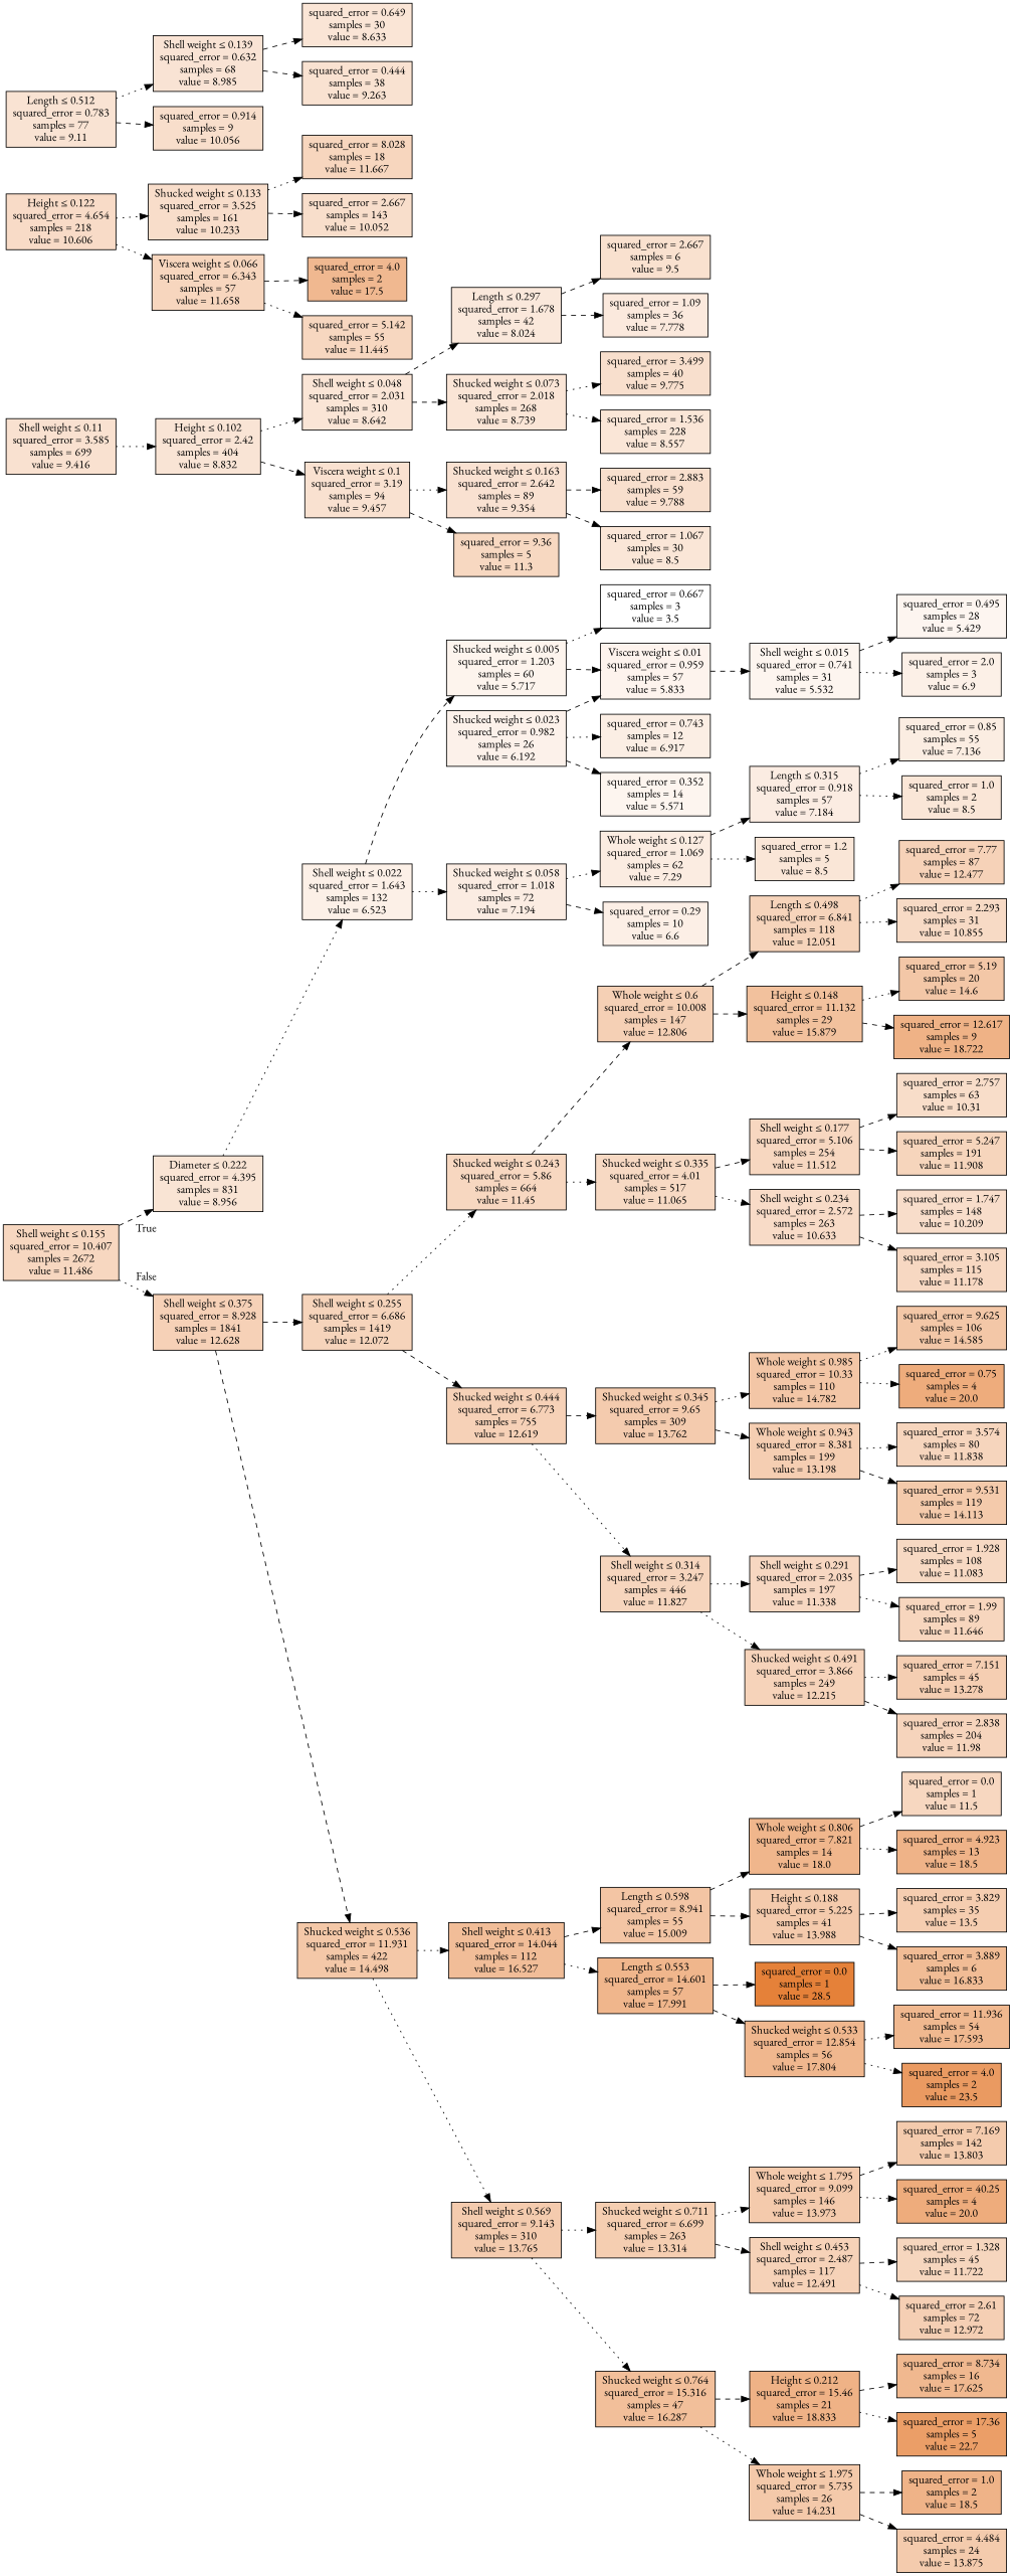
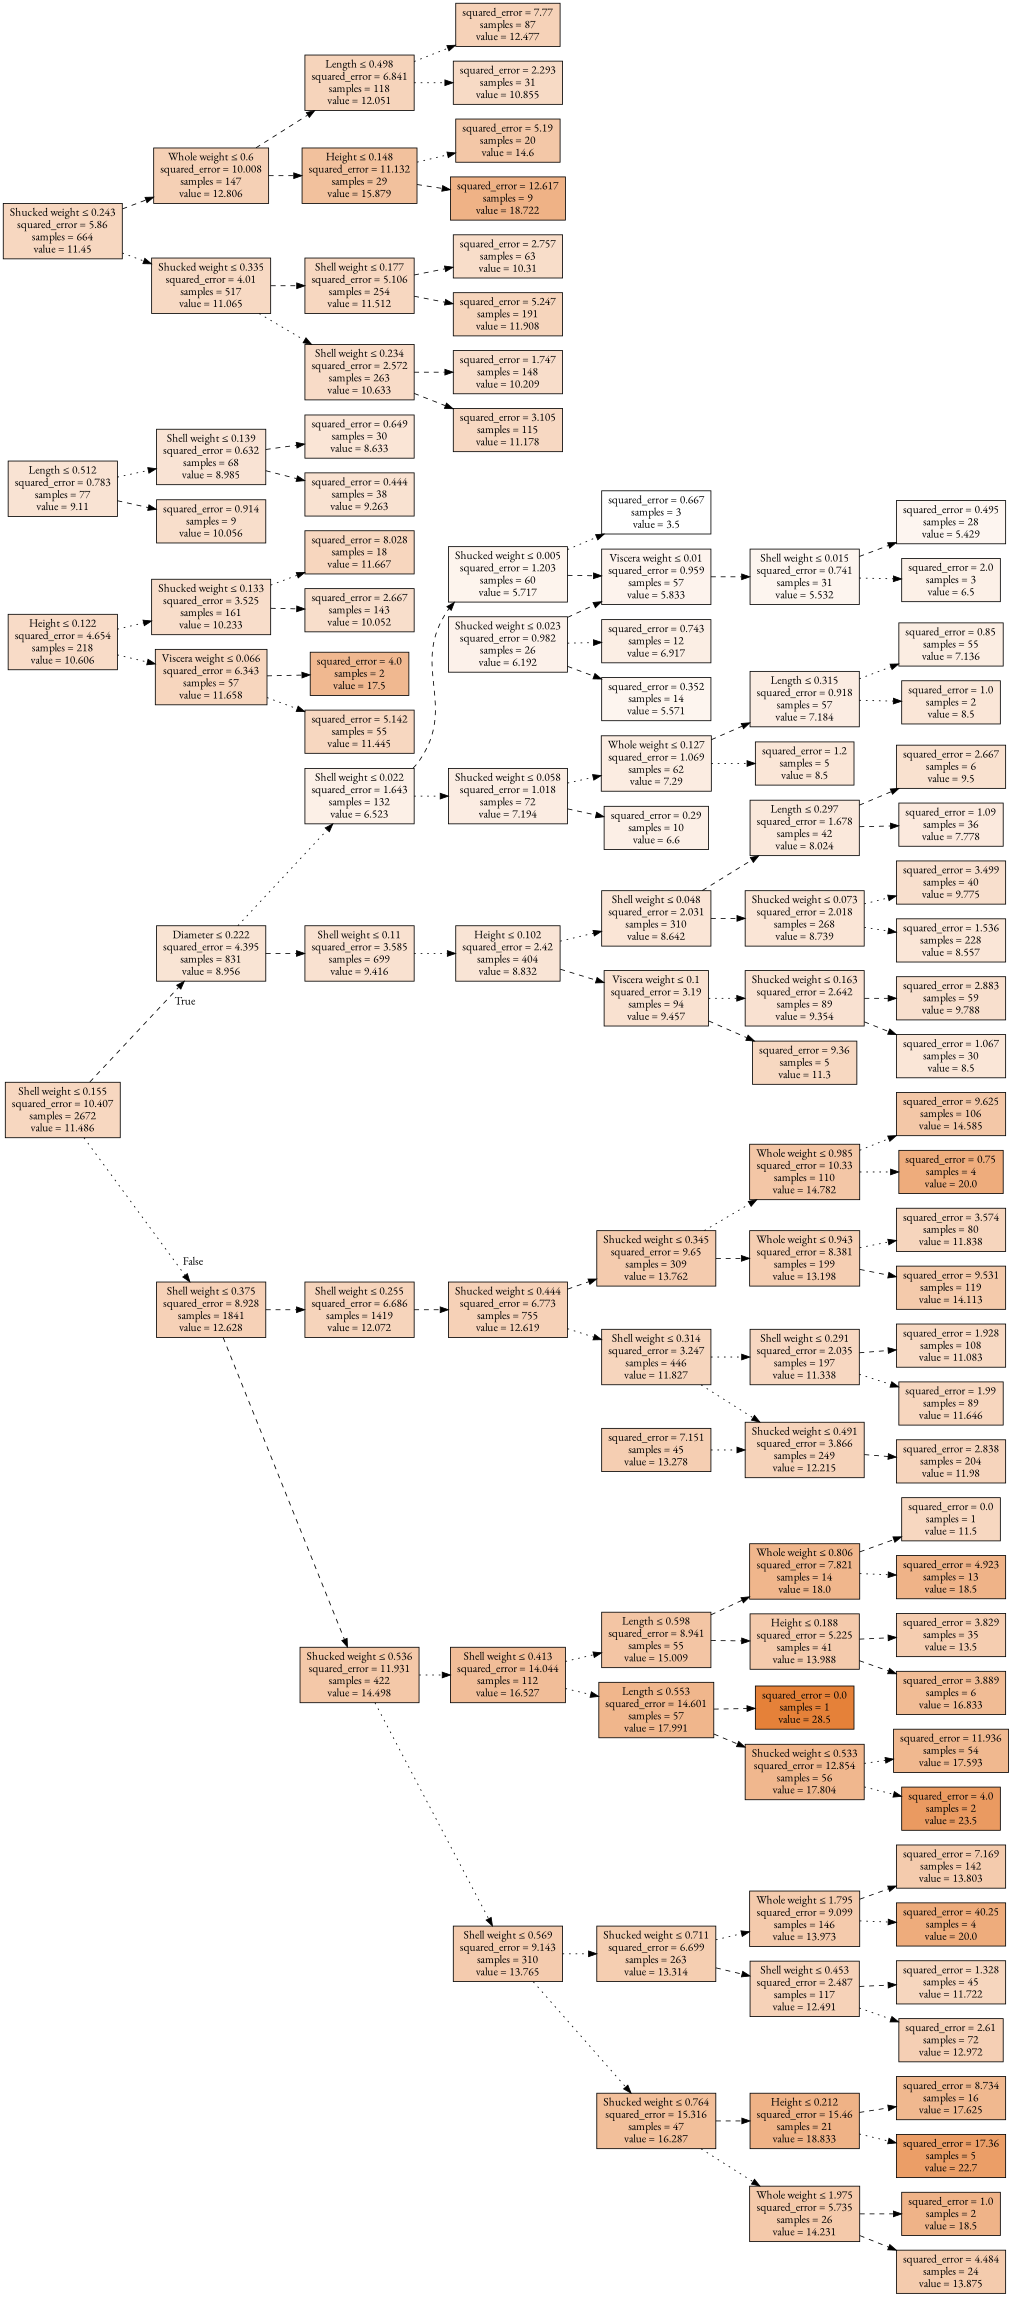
  digraph {
    fontname="EB Garamond"
    rankdir=LR
    node [color=black fillcolor="#f7d7c0" fontname="EB Garamond" shape=box style=filled]
    edge [fontname="EB Garamond" style=dashed]
    n1 [label=<Shell weight &le; 0.155<br/>squared_error = 10.407<br/>samples = 2672<br/>value = 11.486>]
    n2 [fillcolor="#f9e4d4" label=<Diameter &le; 0.222<br/>squared_error = 4.395<br/>samples = 831<br/>value = 8.956>]
    n3 [fillcolor="#f6d1b7" label=<Shell weight &le; 0.375<br/>squared_error = 8.928<br/>samples = 1841<br/>value = 12.628>]
    n4 [fillcolor="#fcf0e7" label=<Shell weight &le; 0.022<br/>squared_error = 1.643<br/>samples = 132<br/>value = 6.523>]
    n5 [fillcolor="#f9e1d0" label=<Shell weight &le; 0.11<br/>squared_error = 3.585<br/>samples = 699<br/>value = 9.416>]
    n6 [fillcolor="#f6d4bb" label=<Shell weight &le; 0.255<br/>squared_error = 6.686<br/>samples = 1419<br/>value = 12.072>]
    n7 [fillcolor="#f4c8a8" label=<Shucked weight &le; 0.536<br/>squared_error = 11.931<br/>samples = 422<br/>value = 14.498>]
    n8 [fillcolor="#fdf4ed" label=<Shucked weight &le; 0.005<br/>squared_error = 1.203<br/>samples = 60<br/>value = 5.717>]
    n9 [fillcolor="#fbece2" label=<Shucked weight &le; 0.058<br/>squared_error = 1.018<br/>samples = 72<br/>value = 7.194>]
    n10 [fillcolor="#f9e4d5" label=<Height &le; 0.102<br/>squared_error = 2.42<br/>samples = 404<br/>value = 8.832>]
    n11 [fillcolor="#ffffff" label=<squared_error = 0.667<br/>samples = 3<br/>value = 3.5>]
    n12 [fillcolor="#fdf3ed" label=<Viscera weight &le; 0.01<br/>squared_error = 0.959<br/>samples = 57<br/>value = 5.833>]
    n13 [fillcolor="#fbece1" label=<Whole weight &le; 0.127<br/>squared_error = 1.069<br/>samples = 62<br/>value = 7.29>]
    n14 [fillcolor="#fcefe6" label=<squared_error = 0.29<br/>samples = 10<br/>value = 6.6>]
    n15 [fillcolor="#fdf5ef" label=<Shell weight &le; 0.015<br/>squared_error = 0.741<br/>samples = 31<br/>value = 5.532>]
    n16 [fillcolor="#fdf5f0" label=<squared_error = 0.495<br/>samples = 28<br/>value = 5.429>]
-   n17 [fillcolor="#fcf0e7" label=<squared_error = 2.0<br/>samples = 3<br/>value = 6.9>]
+   n17 [fillcolor="#fcf0e7" label=<squared_error = 2.0<br/>samples = 3<br/>value = 6.5>]
    n18 [fillcolor="#fcf1ea" label=<Shucked weight &le; 0.023<br/>squared_error = 0.982<br/>samples = 26<br/>value = 6.192>]
    n19 [fillcolor="#fbeee4" label=<squared_error = 0.743<br/>samples = 12<br/>value = 6.917>]
    n20 [fillcolor="#fdf5ef" label=<squared_error = 0.352<br/>samples = 14<br/>value = 5.571>]
    n21 [fillcolor="#fbece2" label=<Length &le; 0.315<br/>squared_error = 0.918<br/>samples = 57<br/>value = 7.184>]
    n22 [fillcolor="#fae6d7" label=<squared_error = 1.2<br/>samples = 5<br/>value = 8.5>]
    n23 [fillcolor="#fbede2" label=<squared_error = 0.85<br/>samples = 55<br/>value = 7.136>]
    n24 [fillcolor="#fae6d7" label=<squared_error = 1.0<br/>samples = 2<br/>value = 8.5>]
    n25 [fillcolor="#fae5d6" label=<Shell weight &le; 0.048<br/>squared_error = 2.031<br/>samples = 310<br/>value = 8.642>]
    n26 [fillcolor="#f9e1d0" label=<Viscera weight &le; 0.1<br/>squared_error = 3.19<br/>samples = 94<br/>value = 9.457>]
    n27 [fillcolor="#fae8db" label=<Length &le; 0.297<br/>squared_error = 1.678<br/>samples = 42<br/>value = 8.024>]
    n28 [fillcolor="#fae5d6" label=<Shucked weight &le; 0.073<br/>squared_error = 2.018<br/>samples = 268<br/>value = 8.739>]
    n29 [fillcolor="#f9e1d1" label=<Shucked weight &le; 0.163<br/>squared_error = 2.642<br/>samples = 89<br/>value = 9.354>]
    n30 [fillcolor="#f7d8c1" label=<squared_error = 9.36<br/>samples = 5<br/>value = 11.3>]
    n31 [fillcolor="#f9e1cf" label=<squared_error = 2.667<br/>samples = 6<br/>value = 9.5>]
    n32 [fillcolor="#fbe9dd" label=<squared_error = 1.09<br/>samples = 36<br/>value = 7.778>]
    n33 [fillcolor="#f8dfcd" label=<squared_error = 3.499<br/>samples = 40<br/>value = 9.775>]
    n34 [fillcolor="#fae6d7" label=<squared_error = 1.536<br/>samples = 228<br/>value = 8.557>]
    n35 [fillcolor="#f8dfcd" label=<squared_error = 2.883<br/>samples = 59<br/>value = 9.788>]
    n36 [fillcolor="#fae6d7" label=<squared_error = 1.067<br/>samples = 30<br/>value = 8.5>]
    n37 [fillcolor="#f8dbc7" label=<Height &le; 0.122<br/>squared_error = 4.654<br/>samples = 218<br/>value = 10.606>]
    n38 [fillcolor="#f8ddca" label=<Shucked weight &le; 0.133<br/>squared_error = 3.525<br/>samples = 161<br/>value = 10.233>]
    n39 [fillcolor="#f7d6be" label=<Viscera weight &le; 0.066<br/>squared_error = 6.343<br/>samples = 57<br/>value = 11.658>]
    n40 [fillcolor="#f9e3d3" label=<Length &le; 0.512<br/>squared_error = 0.783<br/>samples = 77<br/>value = 9.11>]
    n41 [fillcolor="#f9e3d4" label=<Shell weight &le; 0.139<br/>squared_error = 0.632<br/>samples = 68<br/>value = 8.985>]
    n42 [fillcolor="#f8decb" label=<squared_error = 0.914<br/>samples = 9<br/>value = 10.056>]
    n43 [fillcolor="#f7d6be" label=<squared_error = 8.028<br/>samples = 18<br/>value = 11.667>]
    n44 [fillcolor="#f8decb" label=<squared_error = 2.667<br/>samples = 143<br/>value = 10.052>]
    n45 [fillcolor="#f0b890" label=<squared_error = 4.0<br/>samples = 2<br/>value = 17.5>]
    n46 [label=<squared_error = 5.142<br/>samples = 55<br/>value = 11.445>]
    n47 [fillcolor="#fae5d6" label=<squared_error = 0.649<br/>samples = 30<br/>value = 8.633>]
    n48 [fillcolor="#f9e2d1" label=<squared_error = 0.444<br/>samples = 38<br/>value = 9.263>]
    n49 [label=<Shucked weight &le; 0.243<br/>squared_error = 5.86<br/>samples = 664<br/>value = 11.45>]
    n50 [fillcolor="#f6d1b7" label=<Shucked weight &le; 0.444<br/>squared_error = 6.773<br/>samples = 755<br/>value = 12.619>]
    n51 [fillcolor="#f1bd98" label=<Shell weight &le; 0.413<br/>squared_error = 14.044<br/>samples = 112<br/>value = 16.527>]
    n52 [fillcolor="#f4cbae" label=<Shell weight &le; 0.569<br/>squared_error = 9.143<br/>samples = 310<br/>value = 13.765>]
    n53 [fillcolor="#f5d0b5" label=<Whole weight &le; 0.6<br/>squared_error = 10.008<br/>samples = 147<br/>value = 12.806>]
    n54 [fillcolor="#f7d9c3" label=<Shucked weight &le; 0.335<br/>squared_error = 4.01<br/>samples = 517<br/>value = 11.065>]
    n55 [fillcolor="#f4cbae" label=<Shucked weight &le; 0.345<br/>squared_error = 9.65<br/>samples = 309<br/>value = 13.762>]
    n56 [fillcolor="#f6d5bd" label=<Shell weight &le; 0.314<br/>squared_error = 3.247<br/>samples = 446<br/>value = 11.827>]
    n57 [fillcolor="#f6d4bb" label=<Length &le; 0.498<br/>squared_error = 6.841<br/>samples = 118<br/>value = 12.051>]
    n58 [fillcolor="#f2c19d" label=<Height &le; 0.148<br/>squared_error = 11.132<br/>samples = 29<br/>value = 15.879>]
    n59 [label=<Shell weight &le; 0.177<br/>squared_error = 5.106<br/>samples = 254<br/>value = 11.512>]
    n60 [fillcolor="#f8dbc7" label=<Shell weight &le; 0.234<br/>squared_error = 2.572<br/>samples = 263<br/>value = 10.633>]
    n61 [fillcolor="#f6d2b8" label=<squared_error = 7.77<br/>samples = 87<br/>value = 12.477>]
    n62 [fillcolor="#f7dac5" label=<squared_error = 2.293<br/>samples = 31<br/>value = 10.855>]
    n63 [fillcolor="#f3c7a7" label=<squared_error = 5.19<br/>samples = 20<br/>value = 14.6>]
    n64 [fillcolor="#efb286" label=<squared_error = 12.617<br/>samples = 9<br/>value = 18.722>]
    n65 [fillcolor="#f8ddc9" label=<squared_error = 2.757<br/>samples = 63<br/>value = 10.31>]
    n66 [fillcolor="#f6d5bc" label=<squared_error = 5.247<br/>samples = 191<br/>value = 11.908>]
    n67 [fillcolor="#f8ddca" label=<squared_error = 1.747<br/>samples = 148<br/>value = 10.209>]
    n68 [fillcolor="#f7d8c2" label=<squared_error = 3.105<br/>samples = 115<br/>value = 11.178>]
    n69 [fillcolor="#f3c6a6" label=<Whole weight &le; 0.985<br/>squared_error = 10.33<br/>samples = 110<br/>value = 14.782>]
    n70 [fillcolor="#f5ceb2" label=<Whole weight &le; 0.943<br/>squared_error = 8.381<br/>samples = 199<br/>value = 13.198>]
    n71 [fillcolor="#f7d7c1" label=<Shell weight &le; 0.291<br/>squared_error = 2.035<br/>samples = 197<br/>value = 11.338>]
    n72 [fillcolor="#f6d3ba" label=<Shucked weight &le; 0.491<br/>squared_error = 3.866<br/>samples = 249<br/>value = 12.215>]
    n73 [fillcolor="#f3c7a7" label=<squared_error = 9.625<br/>samples = 106<br/>value = 14.585>]
    n74 [fillcolor="#eeac7c" label=<squared_error = 0.75<br/>samples = 4<br/>value = 20.0>]
    n75 [fillcolor="#f6d5bd" label=<squared_error = 3.574<br/>samples = 80<br/>value = 11.838>]
    n76 [fillcolor="#f4caab" label=<squared_error = 9.531<br/>samples = 119<br/>value = 14.113>]
    n77 [fillcolor="#f7d9c3" label=<squared_error = 1.928<br/>samples = 108<br/>value = 11.083>]
    n78 [fillcolor="#f7d6be" label=<squared_error = 1.99<br/>samples = 89<br/>value = 11.646>]
    n79 [fillcolor="#f5ceb2" label=<squared_error = 7.151<br/>samples = 45<br/>value = 13.278>]
    n80 [fillcolor="#f6d4bc" label=<squared_error = 2.838<br/>samples = 204<br/>value = 11.98>]
    n81 [fillcolor="#f3c5a4" label=<Length &le; 0.598<br/>squared_error = 8.941<br/>samples = 55<br/>value = 15.009>]
    n82 [fillcolor="#f0b68c" label=<Length &le; 0.553<br/>squared_error = 14.601<br/>samples = 57<br/>value = 17.991>]
    n83 [fillcolor="#f5ceb1" label=<Shucked weight &le; 0.711<br/>squared_error = 6.699<br/>samples = 263<br/>value = 13.314>]
    n84 [fillcolor="#f2bf9a" label=<Shucked weight &le; 0.764<br/>squared_error = 15.316<br/>samples = 47<br/>value = 16.287>]
    n85 [fillcolor="#f0b68c" label=<Whole weight &le; 0.806<br/>squared_error = 7.821<br/>samples = 14<br/>value = 18.0>]
    n86 [fillcolor="#f4caac" label=<Height &le; 0.188<br/>squared_error = 5.225<br/>samples = 41<br/>value = 13.988>]
    n87 [fillcolor="#e58139" label=<squared_error = 0.0<br/>samples = 1<br/>value = 28.5>]
    n88 [fillcolor="#f0b78e" label=<Shucked weight &le; 0.533<br/>squared_error = 12.854<br/>samples = 56<br/>value = 17.804>]
    n89 [label=<squared_error = 0.0<br/>samples = 1<br/>value = 11.5>]
    n90 [fillcolor="#efb388" label=<squared_error = 4.923<br/>samples = 13<br/>value = 18.5>]
    n91 [fillcolor="#f5cdb0" label=<squared_error = 3.829<br/>samples = 35<br/>value = 13.5>]
    n92 [fillcolor="#f1bc95" label=<squared_error = 3.889<br/>samples = 6<br/>value = 16.833>]
    n93 [fillcolor="#f0b88f" label=<squared_error = 11.936<br/>samples = 54<br/>value = 17.593>]
    n94 [fillcolor="#ea9a61" label=<squared_error = 4.0<br/>samples = 2<br/>value = 23.5>]
    n95 [fillcolor="#f4caac" label=<Whole weight &le; 1.795<br/>squared_error = 9.099<br/>samples = 146<br/>value = 13.973>]
    n96 [fillcolor="#f6d2b8" label=<Shell weight &le; 0.453<br/>squared_error = 2.487<br/>samples = 117<br/>value = 12.491>]
    n97 [fillcolor="#efb286" label=<Height &le; 0.212<br/>squared_error = 15.46<br/>samples = 21<br/>value = 18.833>]
    n98 [fillcolor="#f4c9aa" label=<Whole weight &le; 1.975<br/>squared_error = 5.735<br/>samples = 26<br/>value = 14.231>]
    n99 [fillcolor="#f4cbad" label=<squared_error = 7.169<br/>samples = 142<br/>value = 13.803>]
    n100 [fillcolor="#eeac7c" label=<squared_error = 40.25<br/>samples = 4<br/>value = 20.0>]
    n101 [fillcolor="#f6d6be" label=<squared_error = 1.328<br/>samples = 45<br/>value = 11.722>]
    n102 [fillcolor="#f5cfb4" label=<squared_error = 2.61<br/>samples = 72<br/>value = 12.972>]
    n103 [fillcolor="#f0b88f" label=<squared_error = 8.734<br/>samples = 16<br/>value = 17.625>]
    n104 [fillcolor="#eb9e67" label=<squared_error = 17.36<br/>samples = 5<br/>value = 22.7>]
    n105 [fillcolor="#efb388" label=<squared_error = 1.0<br/>samples = 2<br/>value = 18.5>]
    n106 [fillcolor="#f4cbad" label=<squared_error = 4.484<br/>samples = 24<br/>value = 13.875>]
    n1 -> n2 [headlabel=True labelangle=45 labeldistance=2.5]
    n1 -> n3 [headlabel=False labelangle=-45 labeldistance=2.5 style=dotted]
    n2 -> n4 [style=dotted]
+   n2 -> n5
    n3 -> n6
    n3 -> n7
    n4 -> n8
    n4 -> n9 [style=dotted]
    n5 -> n10 [style=dotted]
-   n6 -> n49 [style=dotted]
    n6 -> n50
    n7 -> n51 [style=dotted]
    n7 -> n52 [style=dotted]
    n8 -> n11 [style=dotted]
    n8 -> n12
    n9 -> n13 [style=dotted]
    n9 -> n14
    n10 -> n25 [style=dotted]
    n10 -> n26
    n12 -> n15
    n13 -> n21
    n13 -> n22 [style=dotted]
    n15 -> n16
    n15 -> n17 [style=dotted]
    n18 -> n12
    n18 -> n19 [style=dotted]
    n18 -> n20
    n21 -> n23 [style=dotted]
    n21 -> n24 [style=dotted]
    n25 -> n27
    n25 -> n28
    n26 -> n29 [style=dotted]
    n26 -> n30
    n27 -> n31
    n27 -> n32
    n28 -> n33 [style=dotted]
    n28 -> n34 [style=dotted]
    n29 -> n35
    n29 -> n36
    n37 -> n38 [style=dotted]
    n37 -> n39 [style=dotted]
    n38 -> n43 [style=dotted]
    n38 -> n44
    n39 -> n45
    n39 -> n46 [style=dotted]
    n40 -> n41 [style=dotted]
    n40 -> n42
    n41 -> n47
    n41 -> n48
    n49 -> n53
    n49 -> n54 [style=dotted]
    n50 -> n55
    n50 -> n56 [style=dotted]
-   n51 -> n81
+   n51 -> n81 [style=dotted]
    n51 -> n82 [style=dotted]
    n52 -> n83 [style=dotted]
    n52 -> n84 [style=dotted]
    n53 -> n57
    n53 -> n58
    n54 -> n59
    n54 -> n60 [style=dotted]
    n55 -> n69 [style=dotted]
    n55 -> n70
    n56 -> n71 [style=dotted]
    n56 -> n72 [style=dotted]
    n57 -> n61 [style=dotted]
    n57 -> n62 [style=dotted]
    n58 -> n63 [style=dotted]
    n58 -> n64
    n59 -> n65
    n59 -> n66
    n60 -> n67
    n60 -> n68
    n69 -> n73 [style=dotted]
    n69 -> n74 [style=dotted]
    n70 -> n75 [style=dotted]
    n70 -> n76
    n71 -> n77
    n71 -> n78 [style=dotted]
-   n72 -> n79 [style=dotted]
+   n79 -> n72 [style=dotted]
    n72 -> n80
    n81 -> n85
    n81 -> n86
    n82 -> n87
    n82 -> n88
    n83 -> n95 [style=dotted]
    n83 -> n96
    n84 -> n97
    n84 -> n98 [style=dotted]
    n85 -> n89
    n85 -> n90 [style=dotted]
    n86 -> n91
    n86 -> n92
    n88 -> n93 [style=dotted]
    n88 -> n94 [style=dotted]
    n95 -> n99
    n95 -> n100 [style=dotted]
    n96 -> n101
    n96 -> n102 [style=dotted]
    n97 -> n103
    n97 -> n104 [style=dotted]
    n98 -> n105
    n98 -> n106
  }
